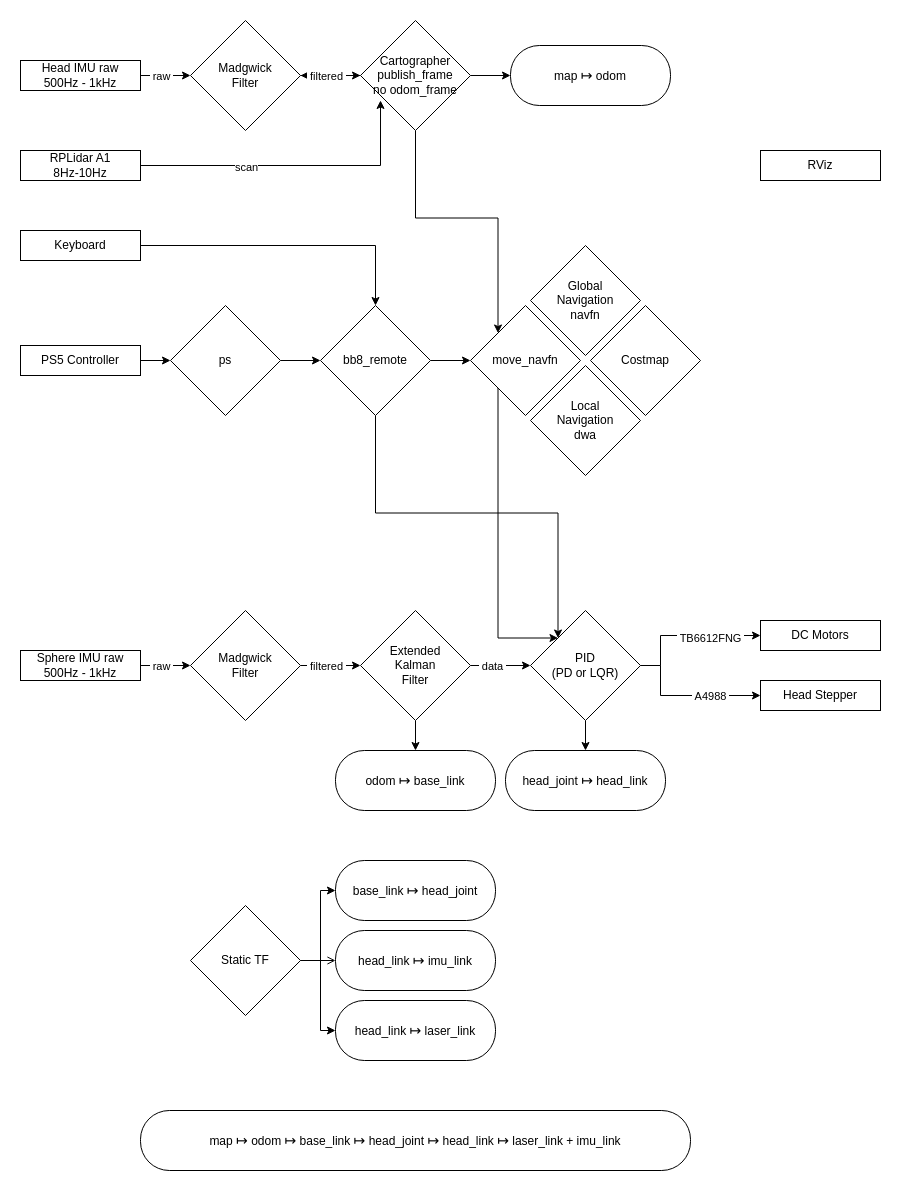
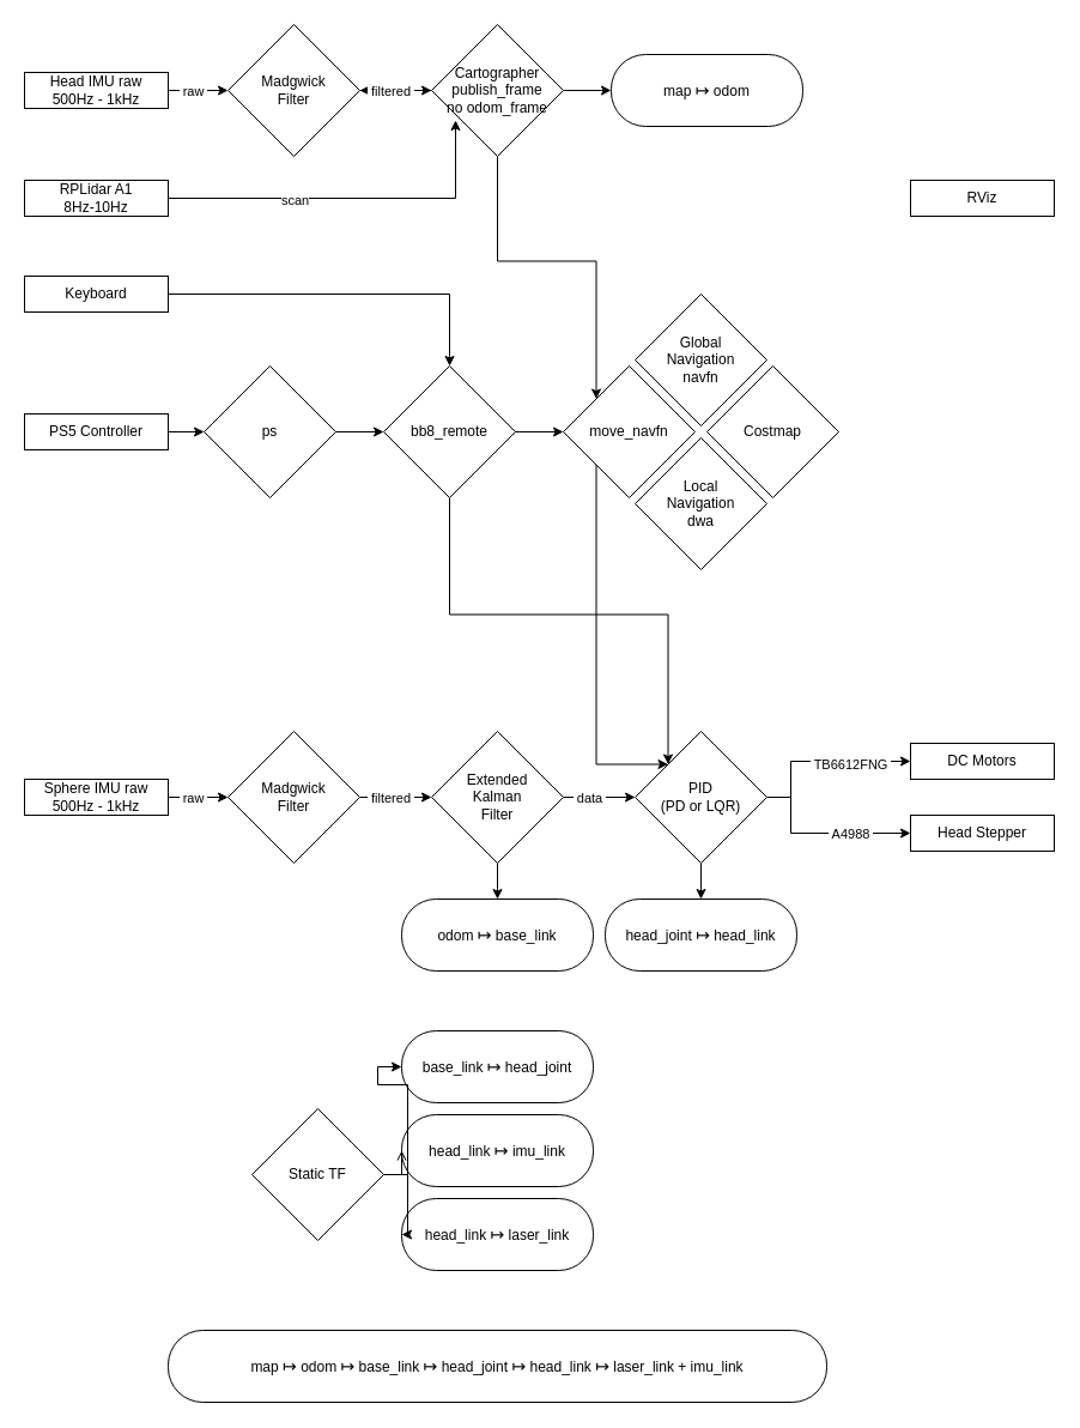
  <mxCell id="0" />
  <mxCell id="1" parent="0" />
  <mxCell id="2" style="edgeStyle=orthogonalEdgeStyle;rounded=0;orthogonalLoop=1;jettySize=auto;html=1;exitX=1;exitY=0.5;exitDx=0;exitDy=0;entryX=0;entryY=0.5;entryDx=0;entryDy=0;" edge="1" parent="1" source="4" target="7"><mxGeometry relative="1" as="geometry" /></mxCell>
  <mxCell id="3" value="&amp;nbsp;raw&amp;nbsp;" style="edgeLabel;html=1;align=center;verticalAlign=middle;resizable=0;points=[];" vertex="1" connectable="0" parent="2"><mxGeometry x="-0.168" y="-1" relative="1" as="geometry"><mxPoint x="-1" y="-1" as="offset" /></mxGeometry></mxCell>
  <mxCell id="4" value="Sphere IMU raw&lt;br&gt;500Hz - 1kHz" style="rounded=0;whiteSpace=wrap;html=1;" vertex="1" parent="1"><mxGeometry x="20" y="650" width="120" height="30" as="geometry" /></mxCell>
  <mxCell id="5" style="edgeStyle=orthogonalEdgeStyle;rounded=0;orthogonalLoop=1;jettySize=auto;html=1;exitX=1;exitY=0.5;exitDx=0;exitDy=0;entryX=0;entryY=0.5;entryDx=0;entryDy=0;" edge="1" parent="1" source="7" target="11"><mxGeometry relative="1" as="geometry" /></mxCell>
  <mxCell id="6" value="&amp;nbsp;filtered&amp;nbsp;" style="edgeLabel;html=1;align=center;verticalAlign=middle;resizable=0;points=[];" vertex="1" connectable="0" parent="5"><mxGeometry x="-0.267" y="-1" relative="1" as="geometry"><mxPoint x="3" y="-1" as="offset" /></mxGeometry></mxCell>
  <mxCell id="7" value="Madgwick&lt;br&gt;Filter" style="rhombus;whiteSpace=wrap;html=1;" vertex="1" parent="1"><mxGeometry x="190" y="610" width="110" height="110" as="geometry" /></mxCell>
  <mxCell id="8" style="edgeStyle=orthogonalEdgeStyle;rounded=0;orthogonalLoop=1;jettySize=auto;html=1;exitX=1;exitY=0.5;exitDx=0;exitDy=0;entryX=0;entryY=0.5;entryDx=0;entryDy=0;" edge="1" parent="1" source="11" target="17"><mxGeometry relative="1" as="geometry" /></mxCell>
  <mxCell id="9" value="&amp;nbsp;data&amp;nbsp;" style="edgeLabel;html=1;align=center;verticalAlign=middle;resizable=0;points=[];" vertex="1" connectable="0" parent="8"><mxGeometry x="-0.304" relative="1" as="geometry"><mxPoint as="offset" /></mxGeometry></mxCell>
  <mxCell id="10" style="edgeStyle=orthogonalEdgeStyle;rounded=0;orthogonalLoop=1;jettySize=auto;html=1;exitX=0.5;exitY=1;exitDx=0;exitDy=0;entryX=0.5;entryY=0;entryDx=0;entryDy=0;" edge="1" parent="1" source="11" target="38"><mxGeometry relative="1" as="geometry" /></mxCell>
  <mxCell id="11" value="Extended&lt;br&gt;Kalman&lt;br&gt;Filter" style="rhombus;whiteSpace=wrap;html=1;" vertex="1" parent="1"><mxGeometry x="360" y="610" width="110" height="110" as="geometry" /></mxCell>
  <mxCell id="12" style="edgeStyle=orthogonalEdgeStyle;rounded=0;orthogonalLoop=1;jettySize=auto;html=1;exitX=1;exitY=0.5;exitDx=0;exitDy=0;entryX=0;entryY=0.5;entryDx=0;entryDy=0;" edge="1" parent="1" source="17" target="18"><mxGeometry relative="1" as="geometry"><Array as="points"><mxPoint x="660" y="665" /><mxPoint x="660" y="635" /></Array></mxGeometry></mxCell>
  <mxCell id="13" value="&amp;nbsp;TB6612FNG&amp;nbsp;" style="edgeLabel;html=1;align=center;verticalAlign=middle;resizable=0;points=[];" vertex="1" connectable="0" parent="12"><mxGeometry x="0.325" y="-2" relative="1" as="geometry"><mxPoint as="offset" /></mxGeometry></mxCell>
  <mxCell id="14" style="edgeStyle=orthogonalEdgeStyle;rounded=0;orthogonalLoop=1;jettySize=auto;html=1;exitX=1;exitY=0.5;exitDx=0;exitDy=0;entryX=0;entryY=0.5;entryDx=0;entryDy=0;" edge="1" parent="1" source="17" target="19"><mxGeometry relative="1" as="geometry"><Array as="points"><mxPoint x="660" y="665" /><mxPoint x="660" y="695" /></Array></mxGeometry></mxCell>
  <mxCell id="15" value="&amp;nbsp;A4988&amp;nbsp;" style="edgeLabel;html=1;align=center;verticalAlign=middle;resizable=0;points=[];" vertex="1" connectable="0" parent="14"><mxGeometry x="0.283" y="-1" relative="1" as="geometry"><mxPoint x="3" y="-1" as="offset" /></mxGeometry></mxCell>
  <mxCell id="16" style="edgeStyle=orthogonalEdgeStyle;rounded=0;orthogonalLoop=1;jettySize=auto;html=1;exitX=0.5;exitY=1;exitDx=0;exitDy=0;entryX=0.5;entryY=0;entryDx=0;entryDy=0;" edge="1" parent="1" source="17" target="37"><mxGeometry relative="1" as="geometry" /></mxCell>
  <mxCell id="17" value="PID&lt;br&gt;(PD or LQR)" style="rhombus;whiteSpace=wrap;html=1;" vertex="1" parent="1"><mxGeometry x="530" y="610" width="110" height="110" as="geometry" /></mxCell>
  <mxCell id="18" value="DC Motors" style="rounded=0;whiteSpace=wrap;html=1;" vertex="1" parent="1"><mxGeometry x="760" y="620" width="120" height="30" as="geometry" /></mxCell>
  <mxCell id="19" value="Head Stepper" style="rounded=0;whiteSpace=wrap;html=1;" vertex="1" parent="1"><mxGeometry x="760" y="680" width="120" height="30" as="geometry" /></mxCell>
  <mxCell id="20" value="RPLidar A1&lt;br&gt;8Hz-10Hz" style="rounded=0;whiteSpace=wrap;html=1;" vertex="1" parent="1"><mxGeometry x="20" y="150" width="120" height="30" as="geometry" /></mxCell>
  <mxCell id="21" style="edgeStyle=orthogonalEdgeStyle;rounded=0;orthogonalLoop=1;jettySize=auto;html=1;exitX=1;exitY=0.5;exitDx=0;exitDy=0;entryX=0;entryY=0.5;entryDx=0;entryDy=0;" edge="1" parent="1" source="24" target="41"><mxGeometry relative="1" as="geometry" /></mxCell>
  <mxCell id="22" value="" style="edgeStyle=orthogonalEdgeStyle;rounded=0;orthogonalLoop=1;jettySize=auto;html=1;" edge="1" parent="1" source="24" target="35"><mxGeometry relative="1" as="geometry" /></mxCell>
  <mxCell id="23" style="edgeStyle=orthogonalEdgeStyle;rounded=0;orthogonalLoop=1;jettySize=auto;html=1;exitX=0.5;exitY=1;exitDx=0;exitDy=0;entryX=0;entryY=0;entryDx=0;entryDy=0;" edge="1" parent="1" source="24" target="29"><mxGeometry relative="1" as="geometry" /></mxCell>
  <mxCell id="24" value="Cartographer&lt;div&gt;&lt;span style=&quot;background-color: transparent; color: light-dark(rgb(0, 0, 0), rgb(255, 255, 255)); text-align: start;&quot;&gt;publish_frame&lt;br&gt;no odom_frame&lt;/span&gt;&lt;/div&gt;" style="rhombus;whiteSpace=wrap;html=1;" vertex="1" parent="1"><mxGeometry x="360" y="20" width="110" height="110" as="geometry" /></mxCell>
  <mxCell id="25" value="RViz" style="rounded=0;whiteSpace=wrap;html=1;" vertex="1" parent="1"><mxGeometry x="760" y="150" width="120" height="30" as="geometry" /></mxCell>
  <mxCell id="26" value="Global&lt;br&gt;Navigation&lt;br&gt;navfn" style="rhombus;whiteSpace=wrap;html=1;" vertex="1" parent="1"><mxGeometry x="530" y="245" width="110" height="110" as="geometry" /></mxCell>
  <mxCell id="27" value="Local&lt;br&gt;Navigation&lt;br&gt;dwa" style="rhombus;whiteSpace=wrap;html=1;" vertex="1" parent="1"><mxGeometry x="530" y="365" width="110" height="110" as="geometry" /></mxCell>
  <mxCell id="28" style="edgeStyle=orthogonalEdgeStyle;rounded=0;orthogonalLoop=1;jettySize=auto;html=1;exitX=0;exitY=1;exitDx=0;exitDy=0;entryX=0;entryY=0;entryDx=0;entryDy=0;" edge="1" parent="1" source="29" target="17"><mxGeometry relative="1" as="geometry"><Array as="points"><mxPoint x="498" y="637" /></Array></mxGeometry></mxCell>
  <mxCell id="29" value="move_navfn" style="rhombus;whiteSpace=wrap;html=1;" vertex="1" parent="1"><mxGeometry x="470" y="305" width="110" height="110" as="geometry" /></mxCell>
  <mxCell id="30" style="edgeStyle=orthogonalEdgeStyle;rounded=0;orthogonalLoop=1;jettySize=auto;html=1;exitX=1;exitY=0.5;exitDx=0;exitDy=0;entryX=0;entryY=0.5;entryDx=0;entryDy=0;" edge="1" parent="1" source="32" target="35"><mxGeometry relative="1" as="geometry" /></mxCell>
  <mxCell id="31" value="&amp;nbsp;raw&amp;nbsp;" style="edgeLabel;html=1;align=center;verticalAlign=middle;resizable=0;points=[];" vertex="1" connectable="0" parent="30"><mxGeometry x="-0.168" y="-1" relative="1" as="geometry"><mxPoint x="-1" y="-1" as="offset" /></mxGeometry></mxCell>
  <mxCell id="32" value="Head IMU raw&lt;br&gt;500Hz - 1kHz" style="rounded=0;whiteSpace=wrap;html=1;" vertex="1" parent="1"><mxGeometry x="20" y="60" width="120" height="30" as="geometry" /></mxCell>
  <mxCell id="33" style="edgeStyle=orthogonalEdgeStyle;rounded=0;orthogonalLoop=1;jettySize=auto;html=1;exitX=1;exitY=0.5;exitDx=0;exitDy=0;entryX=0;entryY=0.5;entryDx=0;entryDy=0;" edge="1" parent="1" source="35"><mxGeometry relative="1" as="geometry"><mxPoint x="360" y="75" as="targetPoint" /></mxGeometry></mxCell>
  <mxCell id="34" value="&amp;nbsp;filtered&amp;nbsp;" style="edgeLabel;html=1;align=center;verticalAlign=middle;resizable=0;points=[];" vertex="1" connectable="0" parent="33"><mxGeometry x="-0.267" y="-1" relative="1" as="geometry"><mxPoint x="3" y="-1" as="offset" /></mxGeometry></mxCell>
  <mxCell id="35" value="Madgwick&lt;br&gt;Filter" style="rhombus;whiteSpace=wrap;html=1;" vertex="1" parent="1"><mxGeometry x="190" y="20" width="110" height="110" as="geometry" /></mxCell>
  <mxCell id="36" value="map&amp;nbsp;&lt;span style=&quot;font-size: 14px;&quot;&gt;↦&lt;/span&gt;&amp;nbsp;odom&amp;nbsp;&lt;span style=&quot;font-size: 14px;&quot;&gt;↦&lt;/span&gt;&amp;nbsp;base_link&amp;nbsp;&lt;span style=&quot;font-size: 14px;&quot;&gt;↦&lt;/span&gt;&amp;nbsp;head_joint&amp;nbsp;&lt;span style=&quot;font-size: 14px;&quot;&gt;↦&lt;/span&gt;&amp;nbsp;head_link&amp;nbsp;&lt;span style=&quot;font-size: 14px;&quot;&gt;↦&lt;/span&gt;&amp;nbsp;laser_link + imu_link" style="rounded=1;whiteSpace=wrap;html=1;glass=0;shadow=0;arcSize=48;imageWidth=24;" vertex="1" parent="1"><mxGeometry x="140" y="1110" width="550" height="60" as="geometry" /></mxCell>
  <mxCell id="37" value="head_joint&amp;nbsp;&lt;span style=&quot;font-size: 14px;&quot;&gt;↦&lt;/span&gt;&amp;nbsp;head_link" style="rounded=1;whiteSpace=wrap;html=1;glass=0;shadow=0;arcSize=48;imageWidth=24;" vertex="1" parent="1"><mxGeometry x="505" y="750" width="160" height="60" as="geometry" /></mxCell>
  <mxCell id="38" value="odom&amp;nbsp;&lt;font style=&quot;font-size: 14px;&quot;&gt;↦&lt;/font&gt;&amp;nbsp;base_link" style="rounded=1;whiteSpace=wrap;html=1;glass=0;shadow=0;arcSize=48;imageWidth=24;" vertex="1" parent="1"><mxGeometry x="335" y="750" width="160" height="60" as="geometry" /></mxCell>
  <mxCell id="39" value="head_link&amp;nbsp;&lt;span style=&quot;font-size: 14px;&quot;&gt;↦&lt;/span&gt;&amp;nbsp;imu_link" style="rounded=1;whiteSpace=wrap;html=1;glass=0;shadow=0;arcSize=48;imageWidth=24;" vertex="1" parent="1"><mxGeometry x="335" y="930" width="160" height="60" as="geometry" /></mxCell>
  <mxCell id="40" value="base_link&amp;nbsp;&lt;span style=&quot;font-size: 14px;&quot;&gt;↦&lt;/span&gt;&amp;nbsp;head_joint" style="rounded=1;whiteSpace=wrap;html=1;glass=0;shadow=0;arcSize=48;imageWidth=24;" vertex="1" parent="1"><mxGeometry x="335" y="860" width="160" height="60" as="geometry" /></mxCell>
  <mxCell id="41" value="map&amp;nbsp;&lt;span style=&quot;font-size: 14px;&quot;&gt;↦&lt;/span&gt;&amp;nbsp;odom" style="rounded=1;whiteSpace=wrap;html=1;glass=0;shadow=0;arcSize=48;imageWidth=24;" vertex="1" parent="1"><mxGeometry x="510" y="45" width="160" height="60" as="geometry" /></mxCell>
  <mxCell id="42" value="head_link&amp;nbsp;&lt;span style=&quot;font-size: 14px;&quot;&gt;↦&lt;/span&gt;&amp;nbsp;laser_link" style="rounded=1;whiteSpace=wrap;html=1;glass=0;shadow=0;arcSize=48;imageWidth=24;" vertex="1" parent="1"><mxGeometry x="335" y="1000" width="160" height="60" as="geometry" /></mxCell>
  <mxCell id="43" style="edgeStyle=orthogonalEdgeStyle;rounded=0;orthogonalLoop=1;jettySize=auto;html=1;exitX=1;exitY=0.5;exitDx=0;exitDy=0;entryX=0.182;entryY=0.727;entryDx=0;entryDy=0;entryPerimeter=0;" edge="1" parent="1" source="20" target="24"><mxGeometry relative="1" as="geometry" /></mxCell>
  <mxCell id="44" value="scan" style="edgeLabel;html=1;align=center;verticalAlign=middle;resizable=0;points=[];" vertex="1" connectable="0" parent="43"><mxGeometry x="-0.311" y="-1" relative="1" as="geometry"><mxPoint as="offset" /></mxGeometry></mxCell>
  <mxCell id="45" style="edgeStyle=orthogonalEdgeStyle;rounded=0;orthogonalLoop=1;jettySize=auto;html=1;exitX=1;exitY=0.5;exitDx=0;exitDy=0;entryX=0.5;entryY=0;entryDx=0;entryDy=0;" edge="1" parent="1" source="46" target="53"><mxGeometry relative="1" as="geometry" /></mxCell>
  <mxCell id="46" value="Keyboard" style="rounded=0;whiteSpace=wrap;html=1;" vertex="1" parent="1"><mxGeometry x="20" y="230" width="120" height="30" as="geometry" /></mxCell>
  <mxCell id="47" style="edgeStyle=orthogonalEdgeStyle;rounded=0;orthogonalLoop=1;jettySize=auto;html=1;exitX=1;exitY=0.5;exitDx=0;exitDy=0;entryX=0;entryY=0.5;entryDx=0;entryDy=0;" edge="1" parent="1" source="48" target="50"><mxGeometry relative="1" as="geometry" /></mxCell>
  <mxCell id="48" value="PS5 Controller" style="rounded=0;whiteSpace=wrap;html=1;" vertex="1" parent="1"><mxGeometry x="20" y="345" width="120" height="30" as="geometry" /></mxCell>
  <mxCell id="49" style="edgeStyle=orthogonalEdgeStyle;rounded=0;orthogonalLoop=1;jettySize=auto;html=1;exitX=1;exitY=0.5;exitDx=0;exitDy=0;entryX=0;entryY=0.5;entryDx=0;entryDy=0;" edge="1" parent="1" source="50" target="53"><mxGeometry relative="1" as="geometry" /></mxCell>
  <mxCell id="50" value="ps" style="rhombus;whiteSpace=wrap;html=1;" vertex="1" parent="1"><mxGeometry x="170" y="305" width="110" height="110" as="geometry" /></mxCell>
  <mxCell id="51" style="edgeStyle=orthogonalEdgeStyle;rounded=0;orthogonalLoop=1;jettySize=auto;html=1;exitX=1;exitY=0.5;exitDx=0;exitDy=0;entryX=0;entryY=0.5;entryDx=0;entryDy=0;" edge="1" parent="1" source="53" target="29"><mxGeometry relative="1" as="geometry" /></mxCell>
  <mxCell id="52" style="edgeStyle=orthogonalEdgeStyle;rounded=0;orthogonalLoop=1;jettySize=auto;html=1;exitX=0.5;exitY=1;exitDx=0;exitDy=0;entryX=0;entryY=0;entryDx=0;entryDy=0;" edge="1" parent="1" source="53" target="17"><mxGeometry relative="1" as="geometry" /></mxCell>
  <mxCell id="53" value="bb8_remote" style="rhombus;whiteSpace=wrap;html=1;" vertex="1" parent="1"><mxGeometry x="320" y="305" width="110" height="110" as="geometry" /></mxCell>
  <mxCell id="54" style="edgeStyle=orthogonalEdgeStyle;rounded=0;orthogonalLoop=1;jettySize=auto;html=1;exitX=1;exitY=0.5;exitDx=0;exitDy=0;entryX=0;entryY=0.5;entryDx=0;entryDy=0;endArrow=open;" edge="1" parent="1" source="57" target="39"><mxGeometry relative="1" as="geometry" /></mxCell>
  <mxCell id="55" style="edgeStyle=orthogonalEdgeStyle;rounded=0;orthogonalLoop=1;jettySize=auto;html=1;exitX=1;exitY=0.5;exitDx=0;exitDy=0;entryX=0;entryY=0.5;entryDx=0;entryDy=0;" edge="1" parent="1" source="57" target="40"><mxGeometry relative="1" as="geometry" /></mxCell>
  <mxCell id="56" style="edgeStyle=orthogonalEdgeStyle;rounded=0;orthogonalLoop=1;jettySize=auto;html=1;exitX=1;exitY=0.5;exitDx=0;exitDy=0;entryX=0;entryY=0.5;entryDx=0;entryDy=0;" edge="1" parent="1" source="57" target="42"><mxGeometry relative="1" as="geometry" /></mxCell>
- <mxCell id="57" value="Static TF" style="rhombus;whiteSpace=wrap;html=1;" vertex="1" parent="1"><mxGeometry x="190" y="905" width="110" height="110" as="geometry" /></mxCell>
+ <mxCell id="57" value="Static TF" style="rhombus;whiteSpace=wrap;html=1;" vertex="1" parent="1"><mxGeometry x="210" y="925" width="110" height="110" as="geometry" /></mxCell>
  <mxCell id="58" value="Costmap" style="rhombus;whiteSpace=wrap;html=1;" vertex="1" parent="1"><mxGeometry x="590" y="305" width="110" height="110" as="geometry" /></mxCell>
